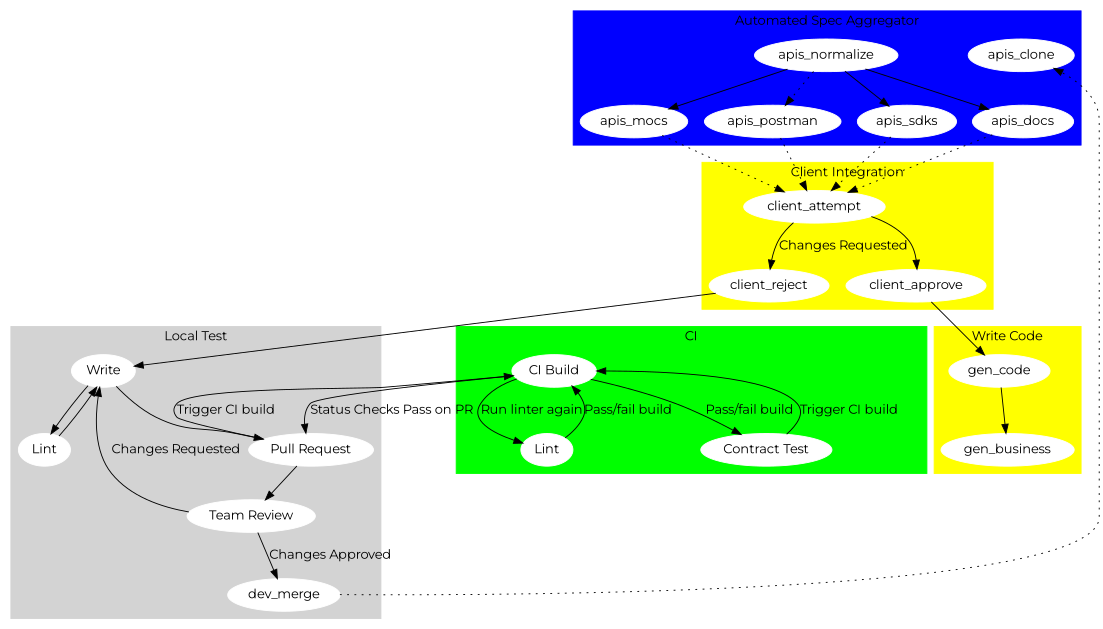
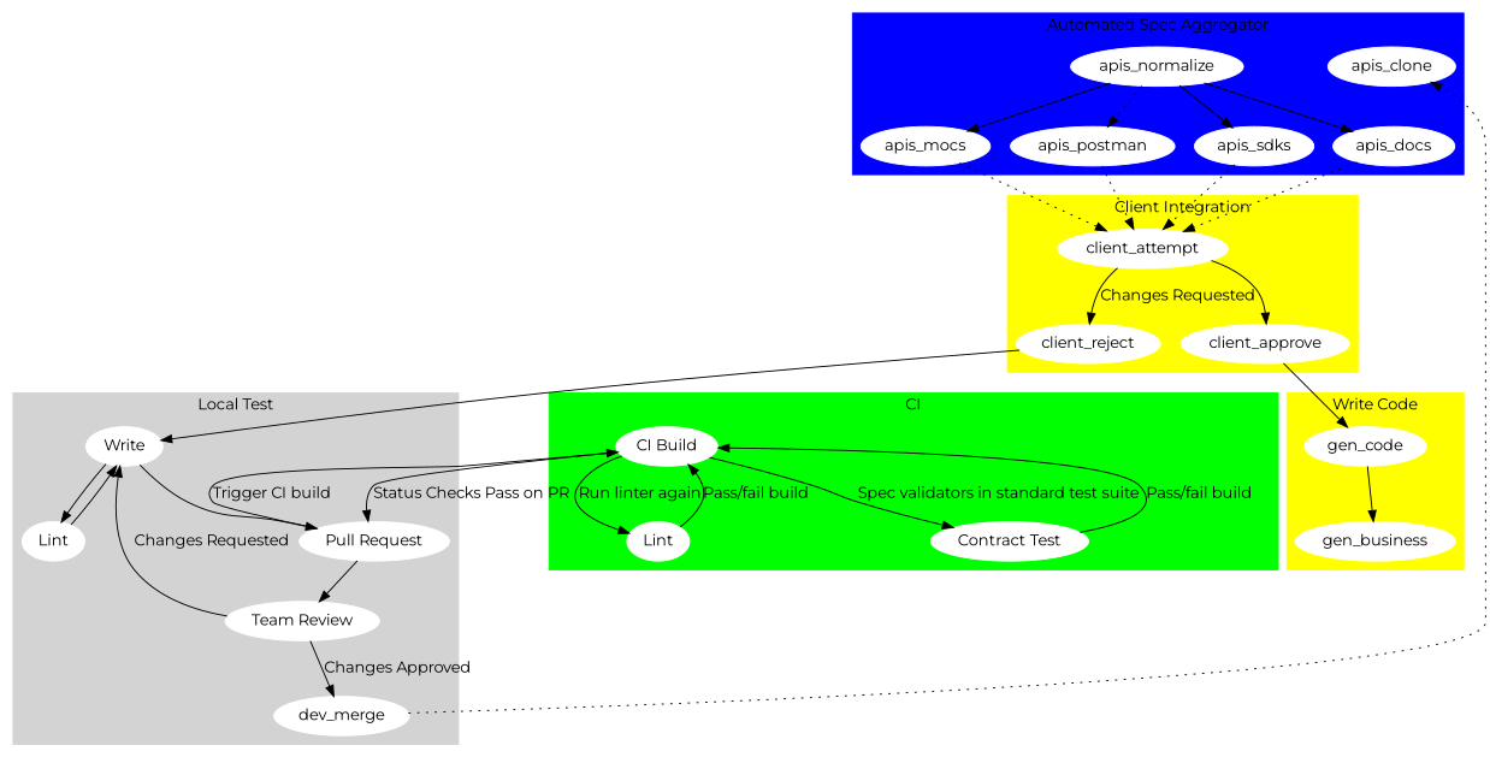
  digraph {
    compound=true
    fontname=Montserrat
    node [color=white fontname=Montserrat style=filled]
    edge [fontname=Montserrat]
    n1 [label=Write]
    n2 [label=Lint]
    n3 [label="Pull Request"]
    n4 [label="Team Review"]
    dev_merge
    n6 [label="CI Build"]
    n7 [label=Lint]
    n8 [label="Contract Test"]
    apis_clone
    apis_normalize
    apis_docs
    apis_mocs
    apis_postman
    apis_sdks
    client_attempt
    client_reject
    client_approve
    gen_code
    gen_business
    subgraph cluster_1 {
      color=lightgrey
      label="Local Test"
      style=filled
      n1
      n2
      n3
      n4
      dev_merge
    }
    subgraph cluster_2 {
      color=green
      label=CI
      style=filled
      n6
      n7
      n8
    }
    subgraph cluster_3 {
      color=blue
      label="Automated Spec Aggregator"
      style=filled
      apis_clone
      apis_normalize
      apis_docs
      apis_mocs
      apis_postman
      apis_sdks
    }
    subgraph cluster_4 {
      color=yellow
      label="Client Integration"
      style=filled
      client_attempt
      client_reject
      client_approve
    }
    subgraph cluster_5 {
      color=yellow
      label="Write Code"
      style=filled
      gen_code
      gen_business
    }
    n1 -> n2
    n1 -> n3
    n2 -> n1
    n3 -> n4
    n3 -> n6 [label="Trigger CI build"]
    n4 -> n1 [label="Changes Requested"]
    n4 -> dev_merge [label="Changes Approved"]
    dev_merge -> apis_clone [style=dotted]
    n6 -> n3 [label="Status Checks Pass on PR"]
    n6 -> n7 [label="Run linter again"]
-   n6 -> n8 [label="Pass/fail build"]
+   n6 -> n8 [label="Spec validators in standard test suite"]
    n7 -> n6 [label="Pass/fail build"]
-   n8 -> n6 [label="Trigger CI build"]
+   n8 -> n6 [label="Pass/fail build"]
    apis_normalize -> apis_docs
    apis_normalize -> apis_mocs
    apis_normalize -> apis_postman [style=dotted]
    apis_normalize -> apis_sdks
    apis_docs -> client_attempt [style=dotted]
    apis_mocs -> client_attempt [style=dotted]
    apis_postman -> client_attempt [style=dotted]
    apis_sdks -> client_attempt [style=dotted]
    client_attempt -> client_reject [label="Changes Requested"]
    client_attempt -> client_approve
    client_reject -> n1
    client_approve -> gen_code
    gen_code -> gen_business
  }
